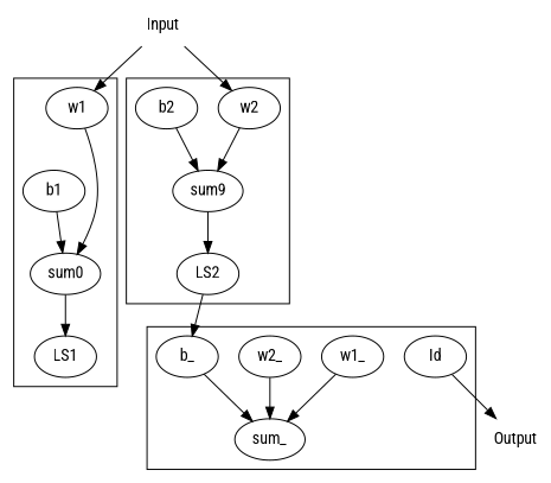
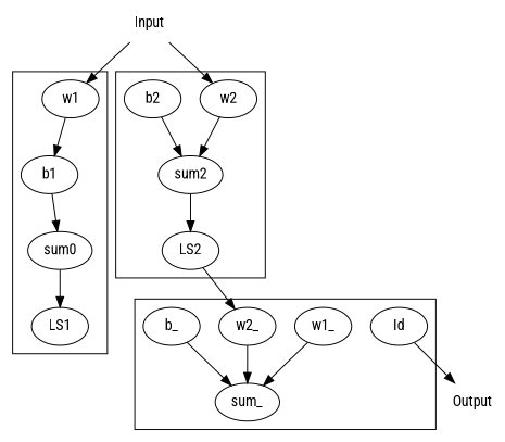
  digraph {
    fontname="Roboto Condensed"
    node [fontname="Roboto Condensed"]
    edge [fontname="Roboto Condensed"]
    Input [shape=plaintext]
    Output [shape=plaintext]
    w1
    b1
    n5 [label=sum0]
    LS1
    w2
    b2
-   sum2 [label=sum9]
+   sum2
    LS2
    w1_
    w2_
    b_
    sum_
    Id
    subgraph sub_1 {
      Input
      Output
    }
    subgraph cluster_2 {
      w1
      b1
      n5
      LS1
    }
    subgraph cluster_3 {
      w2
      b2
      sum2
      LS2
    }
    subgraph cluster_4 {
      w1_
      w2_
      b_
      sum_
      Id
    }
    Input -> w1
    Input -> w2
-   w1 -> n5
+   w1 -> b1
    b1 -> n5
    n5 -> LS1
    w2 -> sum2
    b2 -> sum2
    sum2 -> LS2
-   LS2 -> b_
+   LS2 -> w2_
    w1_ -> sum_
    w2_ -> sum_
    b_ -> sum_
    Id -> Output
  }
